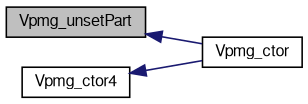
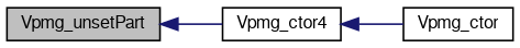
  digraph {
    rankdir=LR
    node [color=black fillcolor=white fontname=FreeSans fontsize=10 shape=record style=filled]
    edge [color=midnightblue dir=back fontname=FreeSans fontsize=10 labelfontname=FreeSans labelfontsize=10 style=solid]
    n1 [fillcolor=grey75 fontcolor=black height=0.2 label=Vpmg_unsetPart width=0.4]
    n2 [height=0.2 label=Vpmg_ctor4 width=0.4]
    n3 [height=0.2 label=Vpmg_ctor width=0.4]
-   n1 -> n3
+   n1 -> n2
    n2 -> n3
  }
